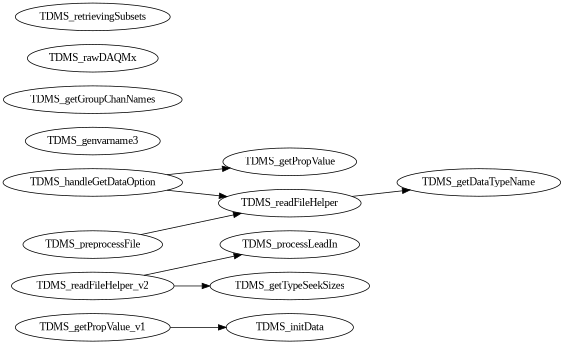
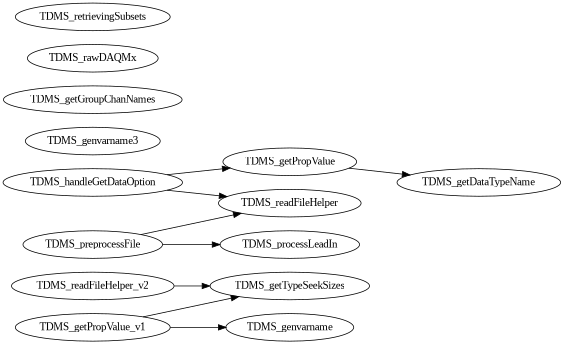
  digraph {
    fontname="Liberation Serif"
    rankdir=LR
    node [fontname="Liberation Serif"]
    edge [fontname="Liberation Serif"]
    TDMS_getPropValue
    TDMS_getDataTypeName
    TDMS_handleGetDataOption
    n4 [label=TDMS_readFileHelper]
    TDMS_preprocessFile
    TDMS_processLeadIn
    n7 [label=TDMS_getPropValue_v1]
-   TDMS_initData
+   TDMS_initData [label=TDMS_genvarname]
    TDMS_getTypeSeekSizes
    TDMS_readFileHelper_v2
    n11 [label=TDMS_genvarname3]
    TDMS_getGroupChanNames
    TDMS_rawDAQMx
    TDMS_retrievingSubsets
-   n4 -> TDMS_getDataTypeName
+   TDMS_getPropValue -> TDMS_getDataTypeName
    TDMS_handleGetDataOption -> TDMS_getPropValue
    TDMS_handleGetDataOption -> n4
    TDMS_preprocessFile -> n4
-   TDMS_readFileHelper_v2 -> TDMS_processLeadIn
+   TDMS_preprocessFile -> TDMS_processLeadIn
    n7 -> TDMS_initData
+   n7 -> TDMS_getTypeSeekSizes
    TDMS_readFileHelper_v2 -> TDMS_getTypeSeekSizes
  }
